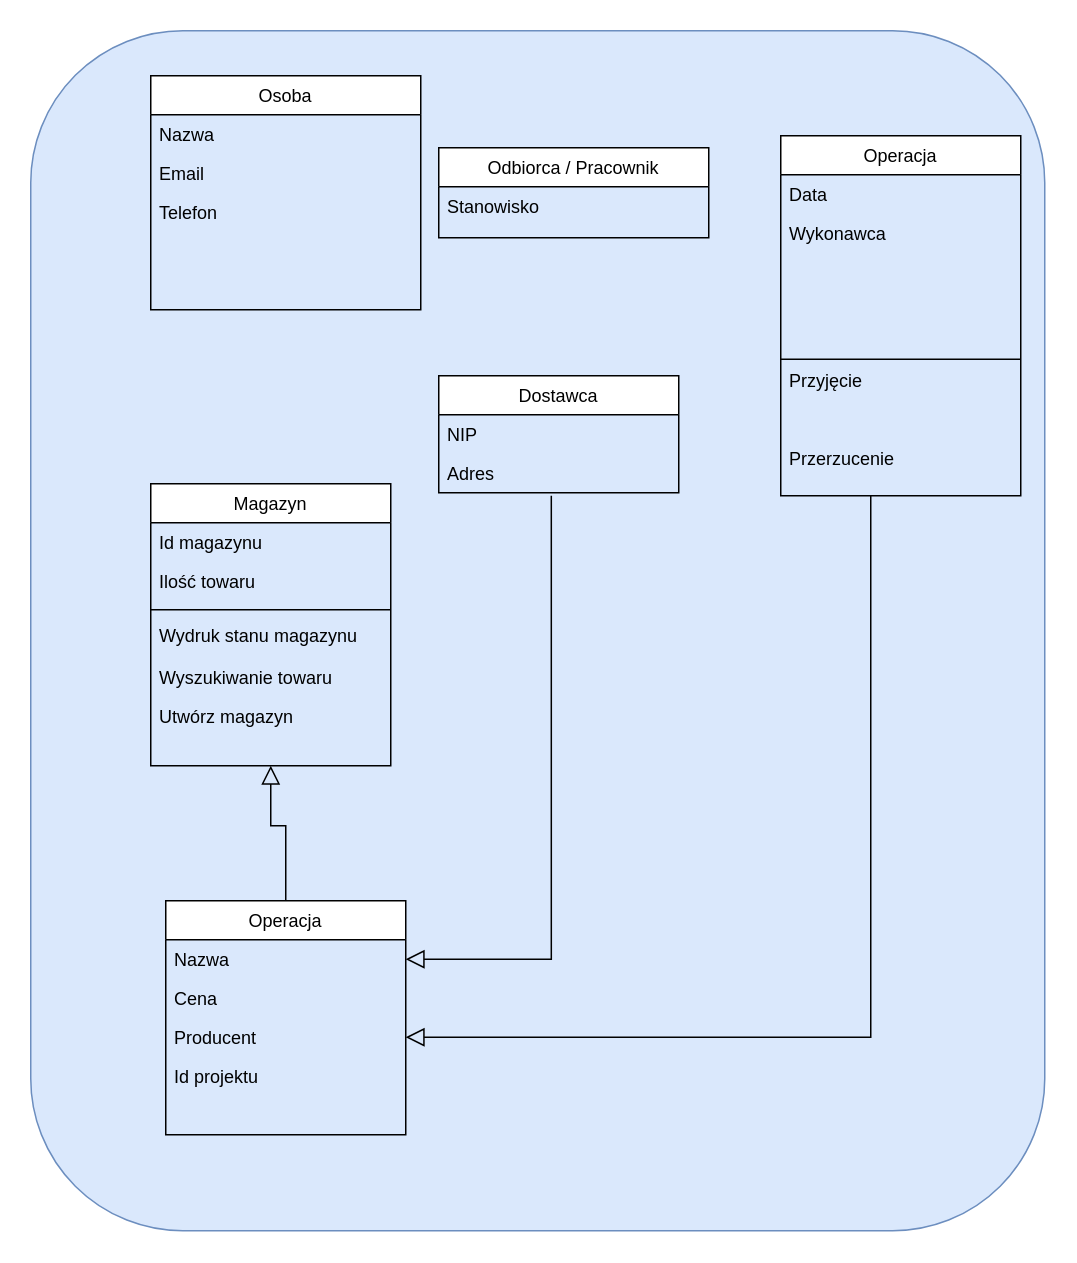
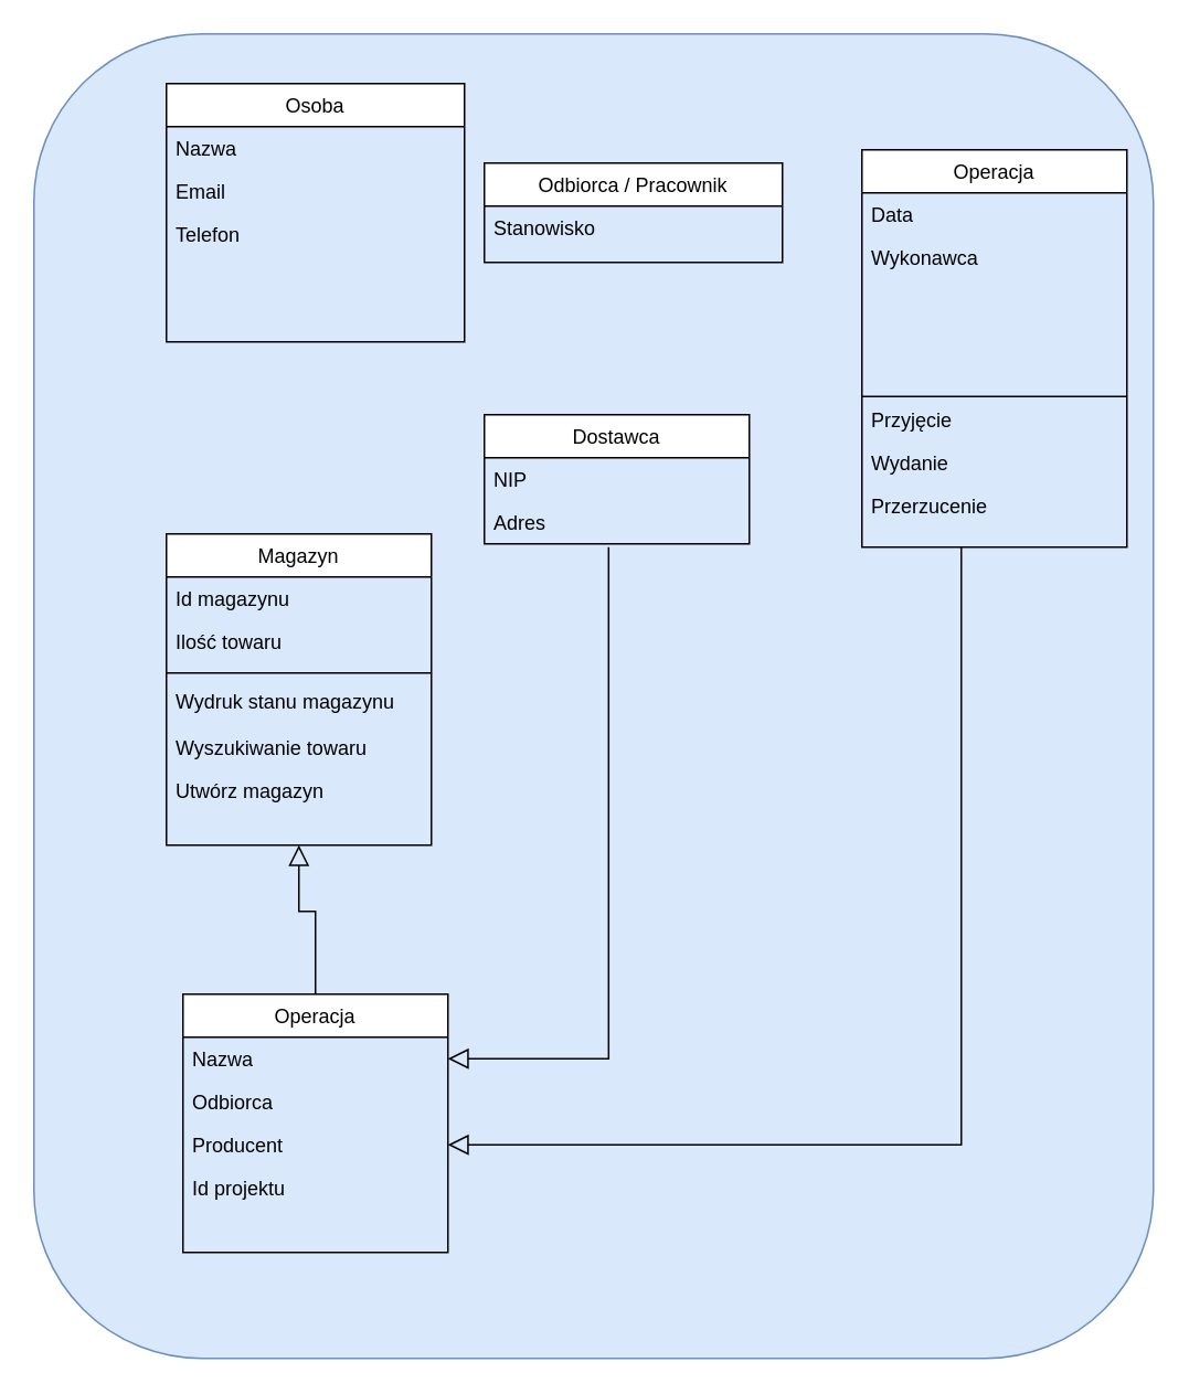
  <mxCell id="0" />
  <mxCell id="1" parent="0" />
  <mxCell id="2" value="" style="rounded=1;whiteSpace=wrap;html=1;fontSize=9;fillColor=#dae8fc;strokeColor=#6c8ebf;" parent="1" vertex="1"><mxGeometry x="20" y="20" width="676" height="800" as="geometry" /></mxCell>
  <mxCell id="3" value="Operacja" style="swimlane;fontStyle=0;align=center;verticalAlign=top;childLayout=stackLayout;horizontal=1;startSize=26;horizontalStack=0;resizeParent=1;resizeLast=0;collapsible=1;marginBottom=0;rounded=0;shadow=0;strokeWidth=1;" parent="1" vertex="1"><mxGeometry x="520" y="90" width="160" height="240" as="geometry"><mxRectangle x="230" y="140" width="160" height="26" as="alternateBounds" /></mxGeometry></mxCell>
  <mxCell id="4" value="Data" style="text;align=left;verticalAlign=top;spacingLeft=4;spacingRight=4;overflow=hidden;rotatable=0;points=[[0,0.5],[1,0.5]];portConstraint=eastwest;" parent="3" vertex="1"><mxGeometry y="26" width="160" height="26" as="geometry" /></mxCell>
  <mxCell id="5" value="Wykonawca" style="text;align=left;verticalAlign=top;spacingLeft=4;spacingRight=4;overflow=hidden;rotatable=0;points=[[0,0.5],[1,0.5]];portConstraint=eastwest;rounded=0;shadow=0;html=0;" parent="3" vertex="1"><mxGeometry y="52" width="160" height="26" as="geometry" /></mxCell>
  <mxCell id="6" value="" style="line;html=1;strokeWidth=1;align=left;verticalAlign=middle;spacingTop=-1;spacingLeft=3;spacingRight=3;rotatable=0;labelPosition=right;points=[];portConstraint=eastwest;" parent="3" vertex="1"><mxGeometry y="78" width="160" height="142" as="geometry" /></mxCell>
  <mxCell id="7" value="Dostawca" style="swimlane;fontStyle=0;align=center;verticalAlign=top;childLayout=stackLayout;horizontal=1;startSize=26;horizontalStack=0;resizeParent=1;resizeLast=0;collapsible=1;marginBottom=0;rounded=0;shadow=0;strokeWidth=1;" parent="1" vertex="1"><mxGeometry x="292" y="250" width="160" height="78" as="geometry"><mxRectangle x="130" y="380" width="160" height="26" as="alternateBounds" /></mxGeometry></mxCell>
  <mxCell id="8" value="NIP" style="text;align=left;verticalAlign=top;spacingLeft=4;spacingRight=4;overflow=hidden;rotatable=0;points=[[0,0.5],[1,0.5]];portConstraint=eastwest;" parent="7" vertex="1"><mxGeometry y="26" width="160" height="26" as="geometry" /></mxCell>
  <mxCell id="9" value="Adres" style="text;align=left;verticalAlign=top;spacingLeft=4;spacingRight=4;overflow=hidden;rotatable=0;points=[[0,0.5],[1,0.5]];portConstraint=eastwest;" vertex="1" parent="7"><mxGeometry y="52" width="160" height="26" as="geometry" /></mxCell>
  <mxCell id="10" value="Odbiorca / Pracownik" style="swimlane;fontStyle=0;align=center;verticalAlign=top;childLayout=stackLayout;horizontal=1;startSize=26;horizontalStack=0;resizeParent=1;resizeLast=0;collapsible=1;marginBottom=0;rounded=0;shadow=0;strokeWidth=1;" parent="1" vertex="1"><mxGeometry x="292" y="98" width="180" height="60" as="geometry"><mxRectangle x="340" y="380" width="170" height="26" as="alternateBounds" /></mxGeometry></mxCell>
  <mxCell id="11" value="Stanowisko" style="text;align=left;verticalAlign=top;spacingLeft=4;spacingRight=4;overflow=hidden;rotatable=0;points=[[0,0.5],[1,0.5]];portConstraint=eastwest;" parent="10" vertex="1"><mxGeometry y="26" width="180" height="26" as="geometry" /></mxCell>
  <mxCell id="12" value="Magazyn" style="swimlane;fontStyle=0;align=center;verticalAlign=top;childLayout=stackLayout;horizontal=1;startSize=26;horizontalStack=0;resizeParent=1;resizeLast=0;collapsible=1;marginBottom=0;rounded=0;shadow=0;strokeWidth=1;" parent="1" vertex="1"><mxGeometry x="100" y="322" width="160" height="188" as="geometry"><mxRectangle x="550" y="140" width="160" height="26" as="alternateBounds" /></mxGeometry></mxCell>
  <mxCell id="13" value="Id magazynu" style="text;align=left;verticalAlign=top;spacingLeft=4;spacingRight=4;overflow=hidden;rotatable=0;points=[[0,0.5],[1,0.5]];portConstraint=eastwest;" parent="12" vertex="1"><mxGeometry y="26" width="160" height="26" as="geometry" /></mxCell>
  <mxCell id="14" value="Ilość towaru" style="text;align=left;verticalAlign=top;spacingLeft=4;spacingRight=4;overflow=hidden;rotatable=0;points=[[0,0.5],[1,0.5]];portConstraint=eastwest;rounded=0;shadow=0;html=0;" parent="12" vertex="1"><mxGeometry y="52" width="160" height="28" as="geometry" /></mxCell>
  <mxCell id="15" value="" style="line;html=1;strokeWidth=1;align=left;verticalAlign=middle;spacingTop=-1;spacingLeft=3;spacingRight=3;rotatable=0;labelPosition=right;points=[];portConstraint=eastwest;" parent="12" vertex="1"><mxGeometry y="80" width="160" height="8" as="geometry" /></mxCell>
  <mxCell id="16" value="Wydruk stanu magazynu" style="text;align=left;verticalAlign=top;spacingLeft=4;spacingRight=4;overflow=hidden;rotatable=0;points=[[0,0.5],[1,0.5]];portConstraint=eastwest;" parent="12" vertex="1"><mxGeometry y="88" width="160" height="28" as="geometry" /></mxCell>
  <mxCell id="17" value="Wyszukiwanie towaru" style="text;align=left;verticalAlign=top;spacingLeft=4;spacingRight=4;overflow=hidden;rotatable=0;points=[[0,0.5],[1,0.5]];portConstraint=eastwest;" parent="12" vertex="1"><mxGeometry y="116" width="160" height="26" as="geometry" /></mxCell>
  <mxCell id="18" value="Utwórz magazyn" style="text;align=left;verticalAlign=top;spacingLeft=4;spacingRight=4;overflow=hidden;rotatable=0;points=[[0,0.5],[1,0.5]];portConstraint=eastwest;" vertex="1" parent="12"><mxGeometry y="142" width="160" height="26" as="geometry" /></mxCell>
  <mxCell id="19" value="Operacja" style="swimlane;fontStyle=0;align=center;verticalAlign=top;childLayout=stackLayout;horizontal=1;startSize=26;horizontalStack=0;resizeParent=1;resizeLast=0;collapsible=1;marginBottom=0;rounded=0;shadow=0;strokeWidth=1;" parent="1" vertex="1"><mxGeometry x="110" y="600" width="160" height="156" as="geometry"><mxRectangle x="340" y="380" width="170" height="26" as="alternateBounds" /></mxGeometry></mxCell>
  <mxCell id="20" value="Nazwa" style="text;align=left;verticalAlign=top;spacingLeft=4;spacingRight=4;overflow=hidden;rotatable=0;points=[[0,0.5],[1,0.5]];portConstraint=eastwest;" parent="19" vertex="1"><mxGeometry y="26" width="160" height="26" as="geometry" /></mxCell>
- <mxCell id="21" value="Cena" style="text;align=left;verticalAlign=top;spacingLeft=4;spacingRight=4;overflow=hidden;rotatable=0;points=[[0,0.5],[1,0.5]];portConstraint=eastwest;rounded=0;shadow=0;html=0;" parent="19" vertex="1"><mxGeometry y="52" width="160" height="26" as="geometry" /></mxCell>
+ <mxCell id="21" value="Odbiorca" style="text;align=left;verticalAlign=top;spacingLeft=4;spacingRight=4;overflow=hidden;rotatable=0;points=[[0,0.5],[1,0.5]];portConstraint=eastwest;rounded=0;shadow=0;html=0;" parent="19" vertex="1"><mxGeometry y="52" width="160" height="26" as="geometry" /></mxCell>
  <mxCell id="22" value="Producent" style="text;align=left;verticalAlign=top;spacingLeft=4;spacingRight=4;overflow=hidden;rotatable=0;points=[[0,0.5],[1,0.5]];portConstraint=eastwest;rounded=0;shadow=0;html=0;" parent="19" vertex="1"><mxGeometry y="78" width="160" height="26" as="geometry" /></mxCell>
  <mxCell id="23" value="Id projektu" style="text;align=left;verticalAlign=top;spacingLeft=4;spacingRight=4;overflow=hidden;rotatable=0;points=[[0,0.5],[1,0.5]];portConstraint=eastwest;rounded=0;shadow=0;html=0;" parent="19" vertex="1"><mxGeometry y="104" width="160" height="26" as="geometry" /></mxCell>
  <mxCell id="24" value="Osoba" style="swimlane;fontStyle=0;align=center;verticalAlign=top;childLayout=stackLayout;horizontal=1;startSize=26;horizontalStack=0;resizeParent=1;resizeLast=0;collapsible=1;marginBottom=0;rounded=0;shadow=0;strokeWidth=1;" parent="1" vertex="1"><mxGeometry x="100" y="50" width="180" height="156" as="geometry"><mxRectangle x="340" y="380" width="170" height="26" as="alternateBounds" /></mxGeometry></mxCell>
  <mxCell id="25" value="Nazwa" style="text;align=left;verticalAlign=top;spacingLeft=4;spacingRight=4;overflow=hidden;rotatable=0;points=[[0,0.5],[1,0.5]];portConstraint=eastwest;" parent="24" vertex="1"><mxGeometry y="26" width="180" height="26" as="geometry" /></mxCell>
  <mxCell id="26" value="Email" style="text;align=left;verticalAlign=top;spacingLeft=4;spacingRight=4;overflow=hidden;rotatable=0;points=[[0,0.5],[1,0.5]];portConstraint=eastwest;rounded=0;shadow=0;html=0;" parent="24" vertex="1"><mxGeometry y="52" width="180" height="26" as="geometry" /></mxCell>
  <mxCell id="27" value="Telefon" style="text;align=left;verticalAlign=top;spacingLeft=4;spacingRight=4;overflow=hidden;rotatable=0;points=[[0,0.5],[1,0.5]];portConstraint=eastwest;rounded=0;shadow=0;html=0;" parent="24" vertex="1"><mxGeometry y="78" width="180" height="26" as="geometry" /></mxCell>
  <mxCell id="28" value="" style="endArrow=block;endSize=10;endFill=0;shadow=0;strokeWidth=1;rounded=0;edgeStyle=elbowEdgeStyle;elbow=vertical;entryX=1;entryY=0.5;entryDx=0;entryDy=0;" parent="1" target="22" edge="1"><mxGeometry width="160" relative="1" as="geometry"><mxPoint x="580" y="330" as="sourcePoint" /><mxPoint x="430" y="408" as="targetPoint" /><Array as="points"><mxPoint x="420" y="691" /><mxPoint x="540" y="410" /><mxPoint x="380" y="320" /><mxPoint x="570" y="490" /><mxPoint x="470" y="500" /></Array></mxGeometry></mxCell>
  <mxCell id="29" value="Przyjęcie" style="text;align=left;verticalAlign=top;spacingLeft=4;spacingRight=4;overflow=hidden;rotatable=0;points=[[0,0.5],[1,0.5]];portConstraint=eastwest;rounded=0;shadow=0;html=0;" vertex="1" parent="1"><mxGeometry x="520" y="240" width="160" height="26" as="geometry" /></mxCell>
+ <mxCell id="30" value="Wydanie" style="text;align=left;verticalAlign=top;spacingLeft=4;spacingRight=4;overflow=hidden;rotatable=0;points=[[0,0.5],[1,0.5]];portConstraint=eastwest;rounded=0;shadow=0;html=0;" vertex="1" parent="1"><mxGeometry x="520" y="266" width="160" height="26" as="geometry" /></mxCell>
  <mxCell id="31" value="Przerzucenie" style="text;align=left;verticalAlign=top;spacingLeft=4;spacingRight=4;overflow=hidden;rotatable=0;points=[[0,0.5],[1,0.5]];portConstraint=eastwest;rounded=0;shadow=0;html=0;" vertex="1" parent="1"><mxGeometry x="520" y="292" width="160" height="30" as="geometry" /></mxCell>
  <mxCell id="32" value="" style="endArrow=block;endSize=10;endFill=0;shadow=0;strokeWidth=1;rounded=0;edgeStyle=elbowEdgeStyle;elbow=vertical;entryX=0.5;entryY=1;entryDx=0;entryDy=0;exitX=0.5;exitY=0;exitDx=0;exitDy=0;" edge="1" parent="1" source="19" target="12"><mxGeometry width="160" relative="1" as="geometry"><mxPoint x="480" y="265" as="sourcePoint" /><mxPoint x="170" y="626" as="targetPoint" /><Array as="points"><mxPoint x="200" y="550" /><mxPoint x="440" y="345" /><mxPoint x="280" y="255" /><mxPoint x="470" y="425" /><mxPoint x="370" y="435" /></Array></mxGeometry></mxCell>
  <mxCell id="33" value="" style="endArrow=block;endSize=10;endFill=0;shadow=0;strokeWidth=1;rounded=0;edgeStyle=elbowEdgeStyle;elbow=vertical;entryX=1;entryY=0.5;entryDx=0;entryDy=0;exitX=0.469;exitY=1.077;exitDx=0;exitDy=0;exitPerimeter=0;" edge="1" parent="1" source="9" target="20"><mxGeometry width="160" relative="1" as="geometry"><mxPoint x="220" y="630" as="sourcePoint" /><mxPoint x="210" y="540" as="targetPoint" /><Array as="points"><mxPoint x="330" y="639" /><mxPoint x="310" y="570" /><mxPoint x="470" y="375" /><mxPoint x="310" y="285" /><mxPoint x="500" y="455" /><mxPoint x="400" y="465" /></Array></mxGeometry></mxCell>
